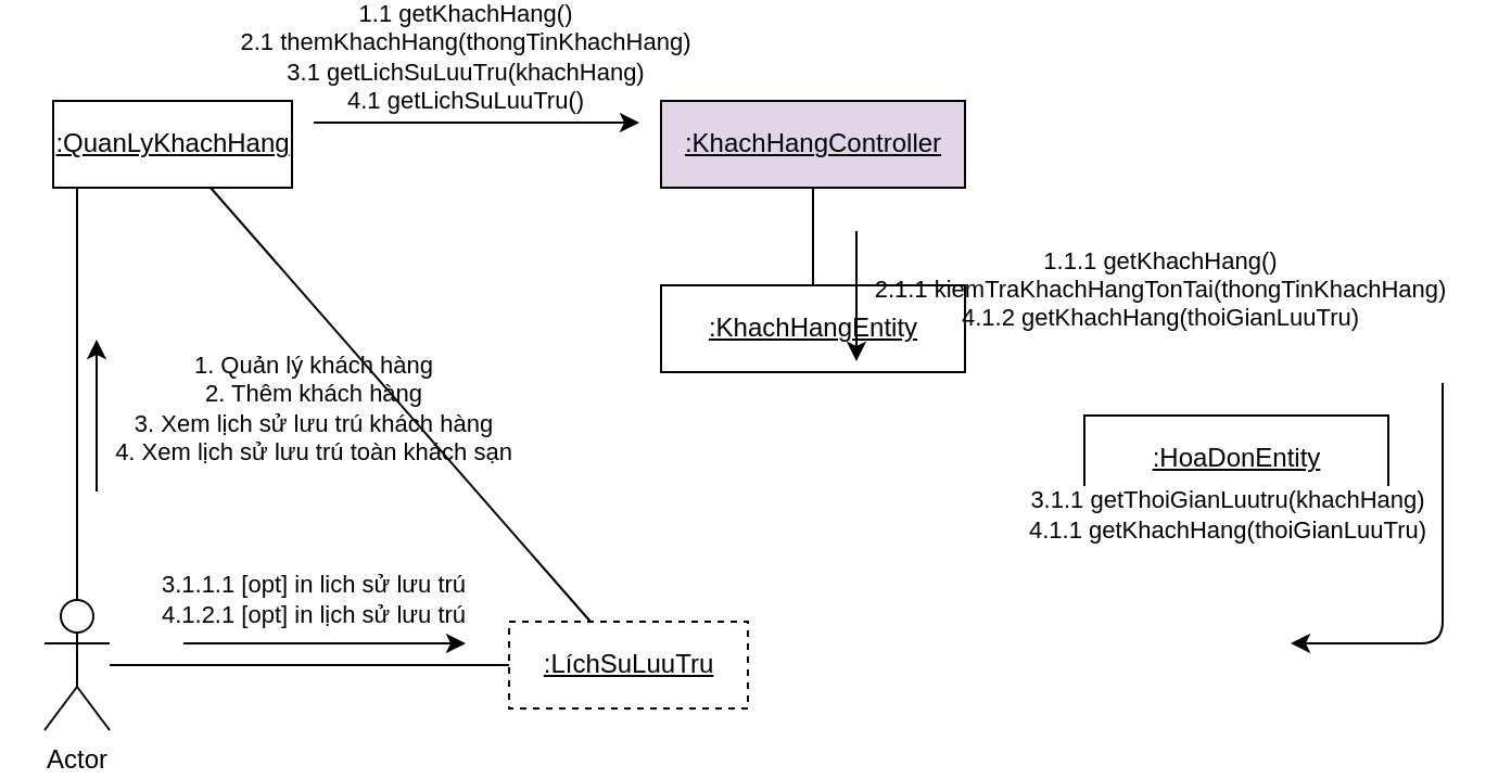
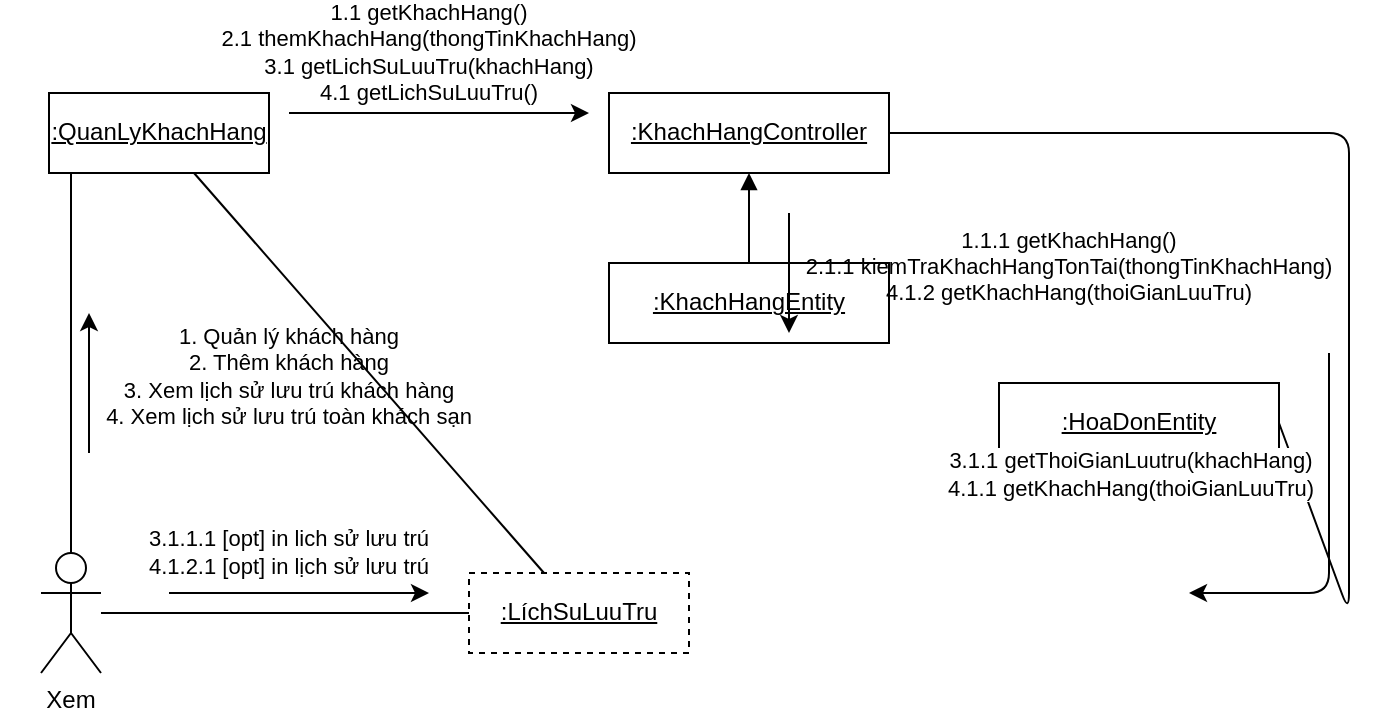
  <mxCell id="0" />
  <mxCell id="1" parent="0" />
- <mxCell id="2" value="Actor" style="shape=umlActor;verticalLabelPosition=bottom;verticalAlign=top;html=1;" parent="1" vertex="1"><mxGeometry x="20" y="250" width="30" height="60" as="geometry" /></mxCell>
+ <mxCell id="2" value="Xem" style="shape=umlActor;verticalLabelPosition=bottom;verticalAlign=top;html=1;" parent="1" vertex="1"><mxGeometry x="20" y="250" width="30" height="60" as="geometry" /></mxCell>
  <mxCell id="3" value="&lt;u&gt;:QuanLyKhachHang&lt;/u&gt;" style="html=1;" parent="1" vertex="1"><mxGeometry x="24" y="20" width="110" height="40" as="geometry" /></mxCell>
  <mxCell id="4" value="&lt;u&gt;:LíchSuLuuTru&lt;/u&gt;" style="html=1;dashed=1;" parent="1" vertex="1"><mxGeometry x="234" y="260" width="110" height="40" as="geometry" /></mxCell>
- <mxCell id="5" value="&lt;u&gt;:KhachHangController&lt;/u&gt;" style="html=1;fillColor=#e1d5e7;" parent="1" vertex="1"><mxGeometry x="304" y="20" width="140" height="40" as="geometry" /></mxCell>
+ <mxCell id="5" value="&lt;u&gt;:KhachHangController&lt;/u&gt;" style="html=1;" parent="1" vertex="1"><mxGeometry x="304" y="20" width="140" height="40" as="geometry" /></mxCell>
  <mxCell id="6" value="&lt;u&gt;:KhachHangEntity&lt;/u&gt;" style="html=1;" parent="1" vertex="1"><mxGeometry x="304" y="105" width="140" height="40" as="geometry" /></mxCell>
  <mxCell id="7" value="&lt;u&gt;:HoaDonEntity&lt;/u&gt;" style="html=1;" parent="1" vertex="1"><mxGeometry x="499" y="165" width="140" height="40" as="geometry" /></mxCell>
  <mxCell id="8" value="" style="endArrow=none;html=1;entryX=0.1;entryY=1;entryDx=0;entryDy=0;entryPerimeter=0;" parent="1" source="2" target="3" edge="1"><mxGeometry width="50" height="50" relative="1" as="geometry"><mxPoint x="114" y="70" as="sourcePoint" /><mxPoint x="164" y="20" as="targetPoint" /><Array as="points" /></mxGeometry></mxCell>
  <mxCell id="9" value="" style="endArrow=none;html=1;" parent="1" source="3" target="4" edge="1"><mxGeometry width="50" height="50" relative="1" as="geometry"><mxPoint x="294" y="40" as="sourcePoint" /><mxPoint x="344" y="-10" as="targetPoint" /></mxGeometry></mxCell>
- <mxCell id="10" value="" style="endArrow=none;html=1;" parent="1" source="6" target="5" edge="1"><mxGeometry width="50" height="50" relative="1" as="geometry"><mxPoint x="394" y="70" as="sourcePoint" /><mxPoint x="444" y="20" as="targetPoint" /></mxGeometry></mxCell>
+ <mxCell id="10" value="" style="endArrow=block;html=1;" parent="1" source="6" target="5" edge="1"><mxGeometry width="50" height="50" relative="1" as="geometry"><mxPoint x="394" y="70" as="sourcePoint" /><mxPoint x="444" y="20" as="targetPoint" /></mxGeometry></mxCell>
+ <mxCell id="11" value="" style="endArrow=none;html=1;entryX=1;entryY=0.5;entryDx=0;entryDy=0;exitX=1;exitY=0.5;exitDx=0;exitDy=0;" parent="1" source="7" target="5" edge="1"><mxGeometry width="50" height="50" relative="1" as="geometry"><mxPoint x="624" y="110" as="sourcePoint" /><mxPoint x="674" y="60" as="targetPoint" /><Array as="points"><mxPoint x="674" y="280" /><mxPoint x="674" y="40" /></Array></mxGeometry></mxCell>
  <mxCell id="12" value="1. Quản lý khách hàng&lt;br&gt;2. Thêm khách hàng&lt;br&gt;3. Xem lịch sử lưu trú khách hàng&lt;br&gt;4. Xem lịch sử lưu trú toàn khách sạn" style="endArrow=classic;html=1;labelBackgroundColor=none;" parent="1" edge="1"><mxGeometry x="0.077" y="-100" width="50" height="50" relative="1" as="geometry"><mxPoint x="44" y="200" as="sourcePoint" /><mxPoint x="44" y="130" as="targetPoint" /><mxPoint as="offset" /></mxGeometry></mxCell>
  <mxCell id="13" value="" style="endArrow=none;html=1;" parent="1" source="2" target="4" edge="1"><mxGeometry width="50" height="50" relative="1" as="geometry"><mxPoint x="104" y="420" as="sourcePoint" /><mxPoint x="154" y="370" as="targetPoint" /></mxGeometry></mxCell>
  <mxCell id="14" value="1.1 getKhachHang()&lt;br&gt;2.1 themKhachHang(thongTinKhachHang)&lt;br&gt;3.1 getLichSuLuuTru(khachHang)&lt;br&gt;4.1 getLichSuLuuTru()" style="endArrow=classic;html=1;labelBackgroundColor=none;" parent="1" edge="1"><mxGeometry x="-0.067" y="30" width="50" height="50" relative="1" as="geometry"><mxPoint x="144" y="30" as="sourcePoint" /><mxPoint x="294" y="30" as="targetPoint" /><mxPoint as="offset" /></mxGeometry></mxCell>
  <mxCell id="15" value="1.1.1 getKhachHang()&lt;br&gt;2.1.1 kiemTraKhachHangTonTai(thongTinKhachHang)&lt;br&gt;4.1.2 getKhachHang(thoiGianLuuTru)" style="endArrow=classic;html=1;labelBackgroundColor=none;" parent="1" edge="1"><mxGeometry x="-0.091" y="140" width="50" height="50" relative="1" as="geometry"><mxPoint x="394" y="80" as="sourcePoint" /><mxPoint x="394" y="140" as="targetPoint" /><mxPoint as="offset" /></mxGeometry></mxCell>
  <mxCell id="16" value="" style="endArrow=classic;html=1;" parent="1" edge="1"><mxGeometry width="50" height="50" relative="1" as="geometry"><mxPoint x="664" y="150" as="sourcePoint" /><mxPoint x="594" y="270" as="targetPoint" /><Array as="points"><mxPoint x="664" y="270" /></Array></mxGeometry></mxCell>
  <mxCell id="17" value="3.1.1 getThoiGianLuutru(khachHang)&lt;br&gt;4.1.1 getKhachHang(thoiGianLuuTru)" style="edgeLabel;html=1;align=center;verticalAlign=middle;resizable=0;points=[];" parent="16" vertex="1" connectable="0"><mxGeometry x="-0.048" y="2" relative="1" as="geometry"><mxPoint x="-102" y="-30" as="offset" /></mxGeometry></mxCell>
  <mxCell id="18" value="3.1.1.1 [opt] in lich sử lưu trú&lt;br&gt;4.1.2.1 [opt] in lịch sử lưu trú" style="endArrow=classic;html=1;" parent="1" edge="1"><mxGeometry x="-0.077" y="20" width="50" height="50" relative="1" as="geometry"><mxPoint x="84" y="270" as="sourcePoint" /><mxPoint x="214" y="270" as="targetPoint" /><mxPoint as="offset" /></mxGeometry></mxCell>
